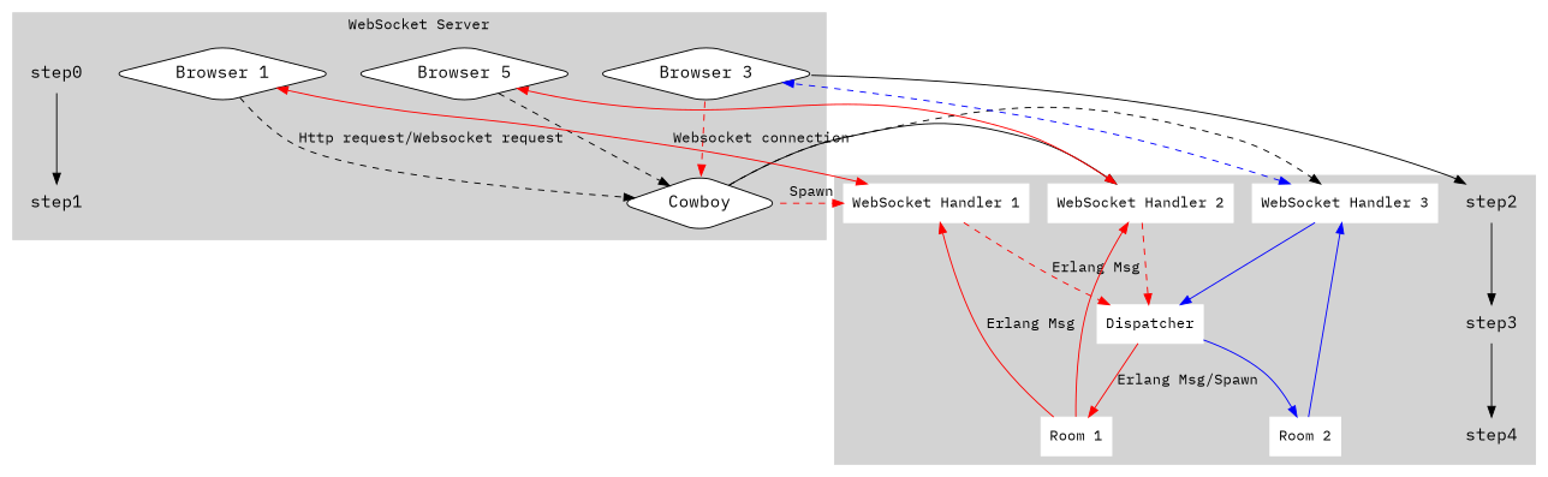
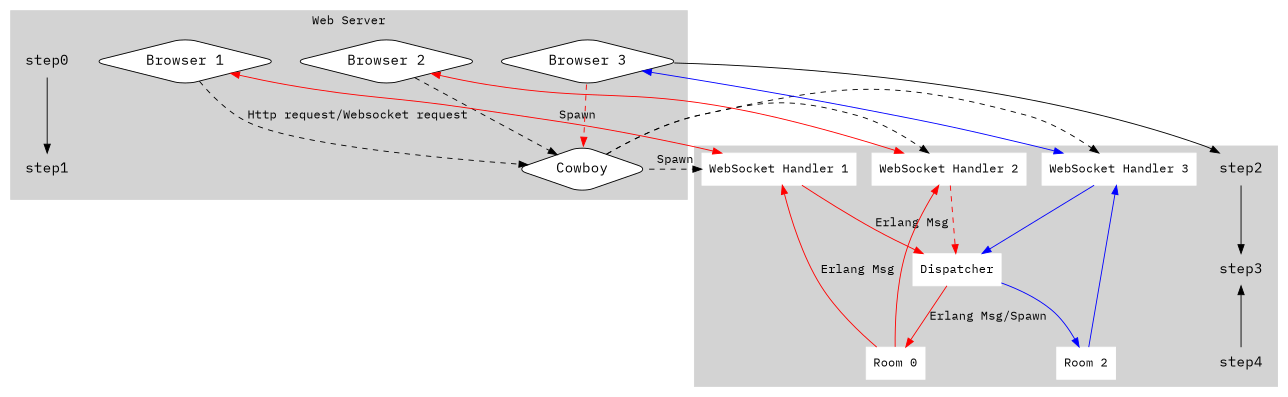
  digraph {
    fontname="IBM Plex Mono"
    ranksep=.75
    node [fontname="IBM Plex Mono" fontsize=16 shape=box style=filled]
    edge [fontname="IBM Plex Mono"]
    step0 [shape=plaintext style=""]
    step1 [shape=plaintext style=""]
    step2 [shape=plaintext style=""]
    step3 [shape=plaintext style=""]
    step4 [shape=plaintext style=""]
    "Browser 1" [fillcolor=white shape=diamond style="rounded, filled"]
-   "Browser 2" [fillcolor=white shape=diamond style="rounded, filled" label="Browser 5"]
+   "Browser 2" [fillcolor=white shape=diamond style="rounded, filled"]
    "Browser 3" [fillcolor=white shape=diamond style="rounded, filled"]
    Cowboy [fillcolor=white shape=diamond style="rounded, filled"]
    "WebSocket Handler 1" [color=white fontsize=""]
    "WebSocket Handler 2" [color=white fontsize=""]
    "WebSocket Handler 3" [color=white fontsize=""]
    Dispatcher [color=white fontsize=""]
-   "Room 1" [color=white fontsize=""]
+   "Room 1" [color=white label="Room 0" fontsize=""]
    "Room 2" [color=white fontsize=""]
    subgraph sub_1 {
      step0
      step1
      step2
      step3
      step4
      "Browser 1"
      "Browser 2"
      "Browser 3"
      Cowboy
    }
    subgraph cluster_2 {
      color=lightgrey
-     label="WebSocket Server"
+     label="Web Server"
      style=filled
      subgraph sub_3 {
        color=lightgrey
        label="Web Server"
        rank=same
        style=filled
        step0
        "Browser 1"
        "Browser 2"
        "Browser 3"
      }
      subgraph sub_4 {
        color=lightgrey
        label="Web Server"
        rank=same
        style=filled
        step1
        Cowboy
      }
    }
    subgraph cluster_5 {
      color=lightgrey
      style=filled
      subgraph sub_6 {
        color=lightgrey
        rank=same
        style=filled
        step2
        "WebSocket Handler 1"
        "WebSocket Handler 2"
        "WebSocket Handler 3"
      }
      subgraph sub_7 {
        color=lightgrey
        rank=same
        style=filled
        step3
        Dispatcher
      }
      subgraph sub_8 {
        color=lightgrey
        rank=same
        style=filled
        step4
        "Room 1"
        "Room 2"
      }
    }
    step0 -> step1
    step2 -> step3
-   step3 -> step4
+   step4 -> step3
    "Browser 1" -> Cowboy [label="Http request/Websocket request" style=dashed]
    "Browser 2" -> Cowboy [style=dashed]
    "Browser 3" -> step2
    "Browser 3" -> Cowboy [color=red style=dashed]
-   Cowboy -> "WebSocket Handler 1" [label=Spawn style=dashed color=red]
-   Cowboy -> "WebSocket Handler 2" [style=solid]
+   Cowboy -> "WebSocket Handler 1" [label=Spawn style=dashed]
+   Cowboy -> "WebSocket Handler 2" [style=dashed]
    Cowboy -> "WebSocket Handler 3" [style=dashed]
-   "WebSocket Handler 1" -> "Browser 1" [color=red dir=both label="Websocket connection"]
-   "WebSocket Handler 1" -> Dispatcher [color=red label="Erlang Msg" style=dashed]
+   "WebSocket Handler 1" -> "Browser 1" [color=red dir=both label=Spawn]
+   "WebSocket Handler 1" -> Dispatcher [color=red label="Erlang Msg"]
    "WebSocket Handler 2" -> "Browser 2" [color=red dir=both]
    "WebSocket Handler 2" -> Dispatcher [color=red style=dashed]
-   "WebSocket Handler 3" -> "Browser 3" [color=blue dir=both style=dashed]
+   "WebSocket Handler 3" -> "Browser 3" [color=blue dir=both]
    "WebSocket Handler 3" -> Dispatcher [color=blue]
    Dispatcher -> "Room 1" [color=red label="Erlang Msg/Spawn"]
    Dispatcher -> "Room 2" [color=blue]
    "Room 1" -> "WebSocket Handler 1" [color=red label="Erlang Msg"]
    "Room 1" -> "WebSocket Handler 2" [color=red]
    "Room 2" -> "WebSocket Handler 3" [color=blue]
  }
